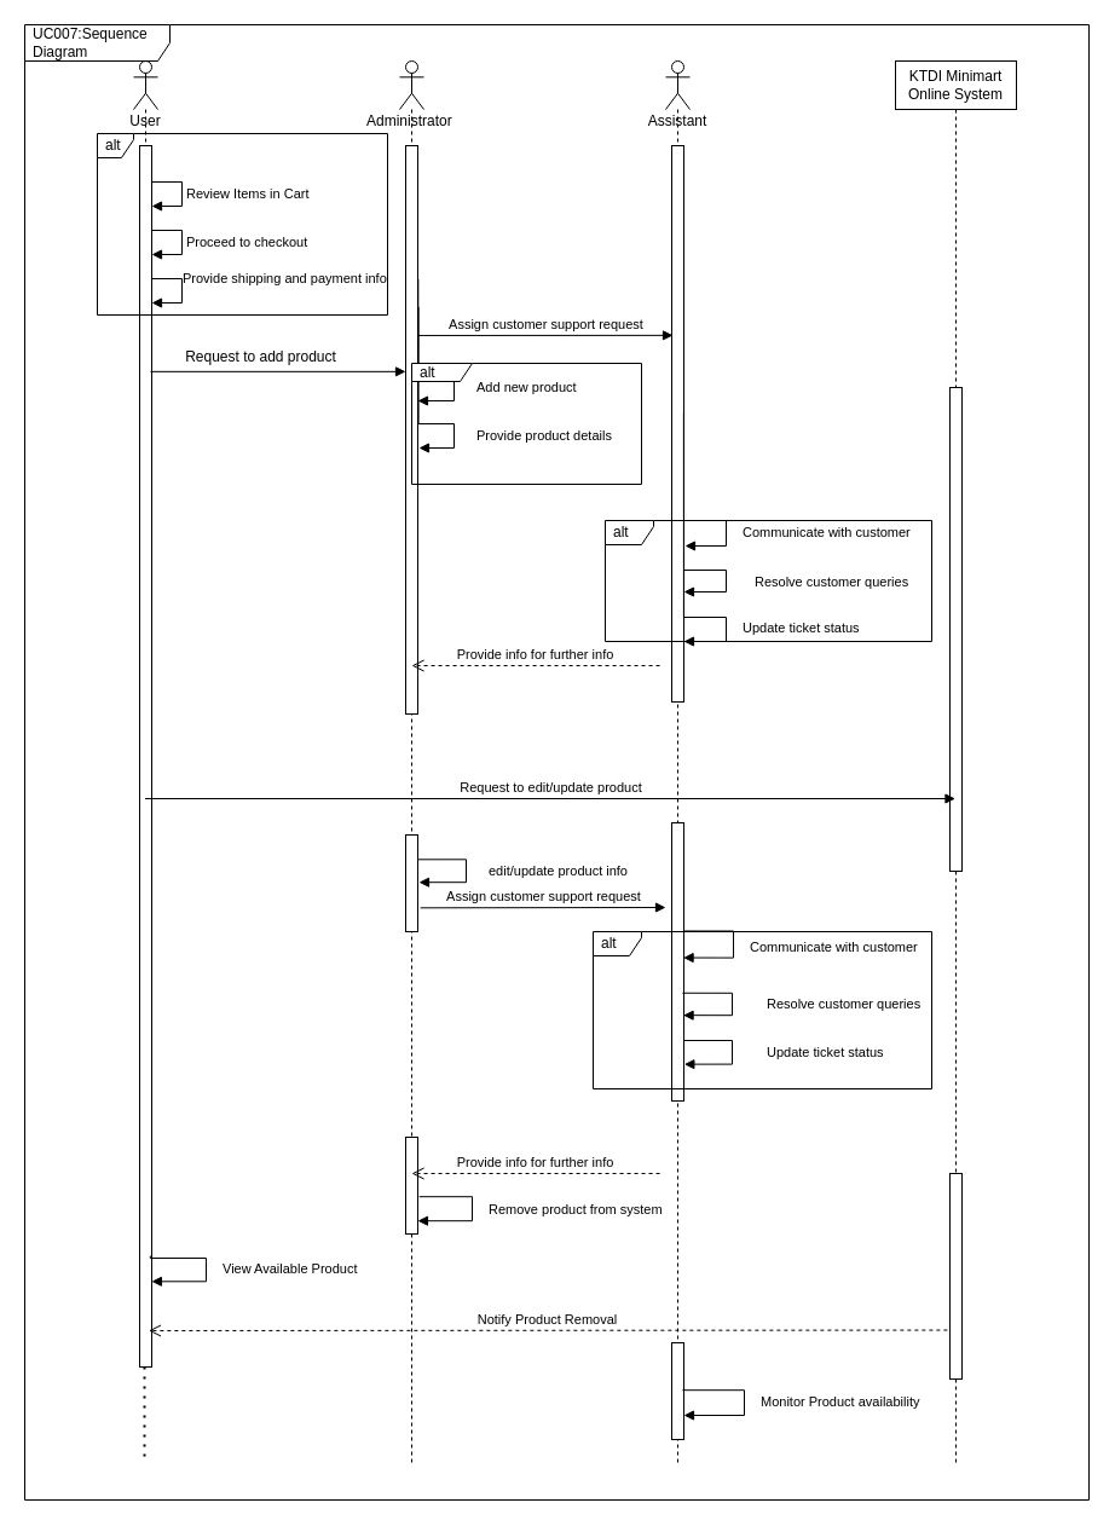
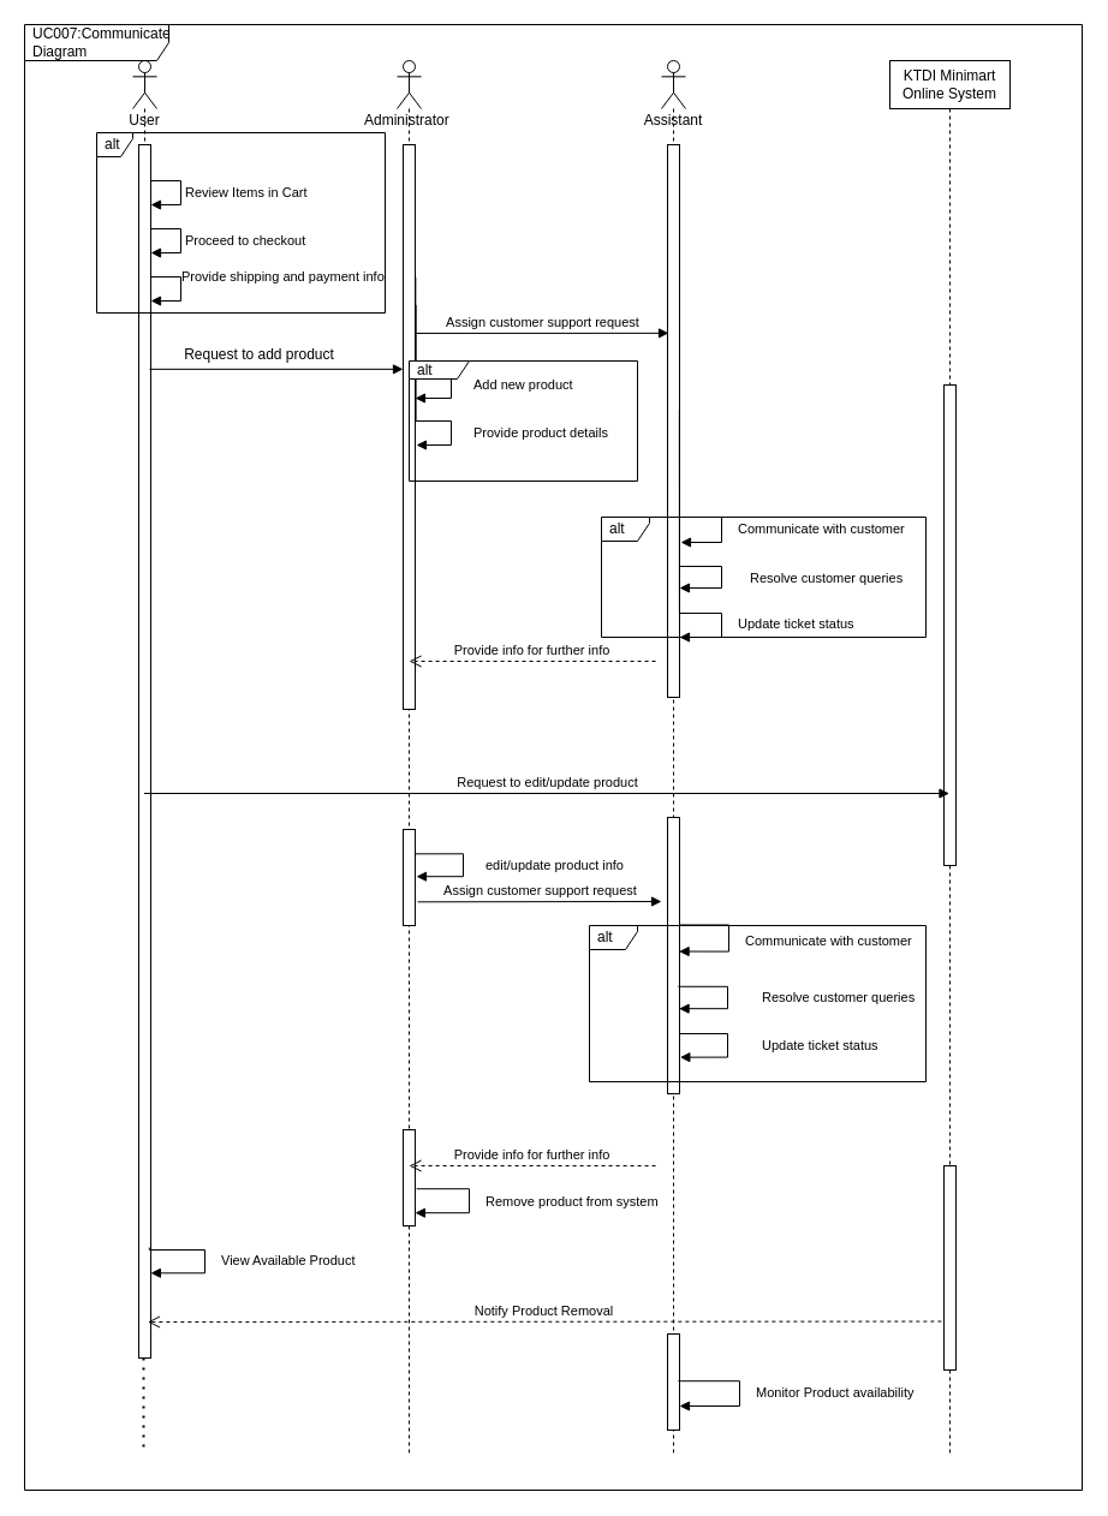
  <mxCell id="0" />
  <mxCell id="1" parent="0" />
  <mxCell id="2" value="User" style="shape=umlLifeline;participant=umlActor;perimeter=lifelinePerimeter;whiteSpace=wrap;html=1;container=1;collapsible=0;recursiveResize=0;verticalAlign=top;spacingTop=36;outlineConnect=0;" parent="1" vertex="1"><mxGeometry x="110" y="50" width="20" height="1080" as="geometry" /></mxCell>
  <mxCell id="3" value="" style="html=1;points=[];perimeter=orthogonalPerimeter;" parent="2" vertex="1"><mxGeometry x="5" y="70" width="10" height="1010" as="geometry" /></mxCell>
  <mxCell id="4" value="Proceed to checkout" style="edgeStyle=orthogonalEdgeStyle;html=1;align=left;spacingLeft=2;endArrow=block;rounded=0;entryX=1;entryY=0;" edge="1" parent="2"><mxGeometry relative="1" as="geometry"><mxPoint x="15" y="140" as="sourcePoint" /><Array as="points"><mxPoint x="40" y="140" /><mxPoint x="40" y="160" /></Array><mxPoint x="15" y="160" as="targetPoint" /></mxGeometry></mxCell>
  <mxCell id="5" value="View Available Product" style="edgeStyle=orthogonalEdgeStyle;html=1;align=left;spacingLeft=2;endArrow=block;rounded=0;entryX=0.989;entryY=0.93;entryDx=0;entryDy=0;entryPerimeter=0;exitX=0.878;exitY=0.909;exitDx=0;exitDy=0;exitPerimeter=0;" edge="1" parent="2" source="3" target="3"><mxGeometry x="0.034" y="10" relative="1" as="geometry"><mxPoint x="20" y="990" as="sourcePoint" /><Array as="points"><mxPoint x="14" y="990" /><mxPoint x="60" y="990" /><mxPoint x="60" y="1009" /></Array><mxPoint x="20.35" y="1009.64" as="targetPoint" /><mxPoint y="-1" as="offset" /></mxGeometry></mxCell>
  <mxCell id="6" value="KTDI Minimart Online System" style="shape=umlLifeline;perimeter=lifelinePerimeter;whiteSpace=wrap;html=1;container=1;collapsible=0;recursiveResize=0;outlineConnect=0;" parent="1" vertex="1"><mxGeometry x="740" y="50" width="100" height="1160" as="geometry" /></mxCell>
  <mxCell id="7" value="" style="html=1;points=[];perimeter=orthogonalPerimeter;" parent="6" vertex="1"><mxGeometry x="45" y="270" width="10" height="400" as="geometry" /></mxCell>
  <mxCell id="8" style="edgeStyle=none;html=1;" edge="1" parent="6" source="9" target="6"><mxGeometry relative="1" as="geometry" /></mxCell>
  <mxCell id="9" value="" style="html=1;points=[];perimeter=orthogonalPerimeter;" vertex="1" parent="6"><mxGeometry x="45" y="920" width="10" height="170" as="geometry" /></mxCell>
  <mxCell id="10" value="Request to edit/update product" style="html=1;verticalAlign=bottom;endArrow=block;" parent="1" source="2" edge="1" target="6"><mxGeometry width="80" relative="1" as="geometry"><mxPoint x="130" y="660" as="sourcePoint" /><mxPoint x="500" y="660" as="targetPoint" /><Array as="points"><mxPoint x="280.5" y="660" /><mxPoint x="420.5" y="660" /></Array></mxGeometry></mxCell>
  <mxCell id="11" value="Administrator&amp;nbsp;" style="shape=umlLifeline;participant=umlActor;perimeter=lifelinePerimeter;whiteSpace=wrap;html=1;container=1;collapsible=0;recursiveResize=0;verticalAlign=top;spacingTop=36;outlineConnect=0;" vertex="1" parent="1"><mxGeometry x="330" y="50" width="20" height="1160" as="geometry" /></mxCell>
  <mxCell id="12" value="" style="html=1;points=[];perimeter=orthogonalPerimeter;" vertex="1" parent="11"><mxGeometry x="5" y="70" width="10" height="470" as="geometry" /></mxCell>
  <mxCell id="13" value="Add new product" style="edgeStyle=orthogonalEdgeStyle;html=1;align=left;spacingLeft=2;endArrow=block;rounded=0;exitX=1.033;exitY=0.235;exitDx=0;exitDy=0;exitPerimeter=0;" edge="1" parent="11" source="12"><mxGeometry x="0.488" y="15" relative="1" as="geometry"><mxPoint x="20" y="260" as="sourcePoint" /><Array as="points"><mxPoint x="45" y="260" /><mxPoint x="45" y="281" /></Array><mxPoint x="15" y="281" as="targetPoint" /><mxPoint as="offset" /></mxGeometry></mxCell>
  <mxCell id="14" value="Provide product details" style="edgeStyle=orthogonalEdgeStyle;html=1;align=left;spacingLeft=2;endArrow=block;rounded=0;exitX=1.058;exitY=0.284;exitDx=0;exitDy=0;exitPerimeter=0;" edge="1" parent="11" source="12"><mxGeometry x="0.554" y="15" relative="1" as="geometry"><mxPoint x="20" y="300" as="sourcePoint" /><Array as="points"><mxPoint x="45" y="300" /><mxPoint x="45" y="320" /></Array><mxPoint x="16" y="320" as="targetPoint" /><mxPoint as="offset" /></mxGeometry></mxCell>
  <mxCell id="15" value="Provide info for further info" style="html=1;verticalAlign=bottom;endArrow=open;dashed=1;endSize=8;exitX=0.009;exitY=0.898;exitDx=0;exitDy=0;exitPerimeter=0;" edge="1" parent="11"><mxGeometry x="0.002" relative="1" as="geometry"><mxPoint x="215.09" y="500.0" as="sourcePoint" /><mxPoint x="10" y="500" as="targetPoint" /><mxPoint as="offset" /></mxGeometry></mxCell>
  <mxCell id="16" value="" style="html=1;points=[];perimeter=orthogonalPerimeter;" vertex="1" parent="11"><mxGeometry x="5" y="640" width="10" height="80" as="geometry" /></mxCell>
  <mxCell id="17" value="edit/update product info" style="edgeStyle=orthogonalEdgeStyle;html=1;align=left;spacingLeft=2;endArrow=block;rounded=0;exitX=0.989;exitY=0.254;exitDx=0;exitDy=0;exitPerimeter=0;entryX=1.1;entryY=0.49;entryDx=0;entryDy=0;entryPerimeter=0;" edge="1" parent="11" source="16" target="16"><mxGeometry x="0.016" y="15" relative="1" as="geometry"><mxPoint x="20" y="660" as="sourcePoint" /><Array as="points"><mxPoint x="55" y="660" /><mxPoint x="55" y="679" /></Array><mxPoint x="20" y="680" as="targetPoint" /><mxPoint as="offset" /></mxGeometry></mxCell>
  <mxCell id="18" value="" style="html=1;points=[];perimeter=orthogonalPerimeter;" vertex="1" parent="11"><mxGeometry x="5" y="890" width="10" height="80" as="geometry" /></mxCell>
  <mxCell id="19" value="Remove product from system" style="edgeStyle=orthogonalEdgeStyle;html=1;align=left;spacingLeft=2;endArrow=block;rounded=0;entryX=0.994;entryY=0.865;entryDx=0;entryDy=0;entryPerimeter=0;exitX=1.112;exitY=0.615;exitDx=0;exitDy=0;exitPerimeter=0;" edge="1" parent="11" source="18" target="18"><mxGeometry x="0.005" y="10" relative="1" as="geometry"><mxPoint x="20" y="940" as="sourcePoint" /><Array as="points"><mxPoint x="60" y="939" /><mxPoint x="60" y="959" /></Array><mxPoint x="20.35" y="959.64" as="targetPoint" /><mxPoint as="offset" /></mxGeometry></mxCell>
  <mxCell id="20" value="Assistant" style="shape=umlLifeline;participant=umlActor;perimeter=lifelinePerimeter;whiteSpace=wrap;html=1;container=1;collapsible=0;recursiveResize=0;verticalAlign=top;spacingTop=36;outlineConnect=0;" vertex="1" parent="1"><mxGeometry x="550" y="50" width="20" height="1160" as="geometry" /></mxCell>
  <mxCell id="21" value="" style="html=1;points=[];perimeter=orthogonalPerimeter;" vertex="1" parent="20"><mxGeometry x="5" y="70" width="10" height="460" as="geometry" /></mxCell>
  <mxCell id="22" value="Communicate with customer" style="edgeStyle=orthogonalEdgeStyle;html=1;align=left;spacingLeft=2;endArrow=block;rounded=0;" edge="1" parent="20"><mxGeometry x="0.032" y="10" relative="1" as="geometry"><mxPoint x="16" y="380" as="sourcePoint" /><Array as="points"><mxPoint x="14" y="380" /><mxPoint x="50" y="380" /><mxPoint x="50" y="401" /></Array><mxPoint x="16" y="401" as="targetPoint" /><mxPoint as="offset" /></mxGeometry></mxCell>
  <mxCell id="23" value="Resolve customer queries" style="edgeStyle=orthogonalEdgeStyle;html=1;align=left;spacingLeft=2;endArrow=block;rounded=0;" edge="1" parent="20"><mxGeometry x="0.318" y="20" relative="1" as="geometry"><mxPoint x="15" y="380" as="sourcePoint" /><Array as="points"><mxPoint x="50" y="421" /><mxPoint x="50" y="439" /></Array><mxPoint x="15" y="439" as="targetPoint" /><mxPoint y="1" as="offset" /></mxGeometry></mxCell>
  <mxCell id="24" value="Update ticket status" style="edgeStyle=orthogonalEdgeStyle;html=1;align=left;spacingLeft=2;endArrow=block;rounded=0;exitX=0.987;exitY=0.479;exitDx=0;exitDy=0;exitPerimeter=0;" edge="1" parent="20" source="21"><mxGeometry x="0.651" y="10" relative="1" as="geometry"><mxPoint x="20.0" y="460.0" as="sourcePoint" /><Array as="points"><mxPoint x="15" y="460" /><mxPoint x="50" y="460" /><mxPoint x="50" y="480" /></Array><mxPoint x="15" y="480" as="targetPoint" /><mxPoint as="offset" /></mxGeometry></mxCell>
  <mxCell id="25" value="" style="html=1;points=[];perimeter=orthogonalPerimeter;" vertex="1" parent="20"><mxGeometry x="5" y="630" width="10" height="230" as="geometry" /></mxCell>
  <mxCell id="26" value="Communicate with customer" style="edgeStyle=orthogonalEdgeStyle;html=1;align=left;spacingLeft=2;endArrow=block;rounded=0;exitX=1.035;exitY=0.389;exitDx=0;exitDy=0;exitPerimeter=0;entryX=0.958;entryY=0.485;entryDx=0;entryDy=0;entryPerimeter=0;" edge="1" parent="20" source="25" target="25"><mxGeometry x="0.032" y="10" relative="1" as="geometry"><mxPoint x="22" y="720" as="sourcePoint" /><Array as="points"><mxPoint x="56" y="720" /><mxPoint x="56" y="742" /></Array><mxPoint x="22" y="741.0" as="targetPoint" /><mxPoint as="offset" /></mxGeometry></mxCell>
  <mxCell id="27" value="Resolve customer queries" style="edgeStyle=orthogonalEdgeStyle;html=1;align=left;spacingLeft=2;endArrow=block;rounded=0;exitX=0.881;exitY=0.612;exitDx=0;exitDy=0;exitPerimeter=0;entryX=0.958;entryY=0.692;entryDx=0;entryDy=0;entryPerimeter=0;" edge="1" parent="20" source="25" target="25"><mxGeometry y="25" relative="1" as="geometry"><mxPoint x="20" y="771" as="sourcePoint" /><Array as="points"><mxPoint x="55" y="771" /><mxPoint x="55" y="789" /></Array><mxPoint x="20" y="789" as="targetPoint" /><mxPoint as="offset" /></mxGeometry></mxCell>
  <mxCell id="28" value="Update ticket status" style="edgeStyle=orthogonalEdgeStyle;html=1;align=left;spacingLeft=2;endArrow=block;rounded=0;entryX=1.035;entryY=0.868;entryDx=0;entryDy=0;entryPerimeter=0;" edge="1" parent="20" target="25"><mxGeometry x="0.005" y="25" relative="1" as="geometry"><mxPoint x="15" y="810" as="sourcePoint" /><Array as="points"><mxPoint x="55" y="810" /><mxPoint x="55" y="830" /></Array><mxPoint x="20.13" y="829.66" as="targetPoint" /><mxPoint as="offset" /></mxGeometry></mxCell>
  <mxCell id="29" value="" style="html=1;points=[];perimeter=orthogonalPerimeter;" vertex="1" parent="20"><mxGeometry x="5" y="1060" width="10" height="80" as="geometry" /></mxCell>
  <mxCell id="30" value="Monitor Product availability" style="edgeStyle=orthogonalEdgeStyle;html=1;align=left;spacingLeft=2;endArrow=block;rounded=0;exitX=0.887;exitY=0.49;exitDx=0;exitDy=0;exitPerimeter=0;" edge="1" parent="20" source="29" target="29"><mxGeometry x="0.005" y="10" relative="1" as="geometry"><mxPoint x="21.18" y="1100.04" as="sourcePoint" /><Array as="points"><mxPoint x="65" y="1099" /><mxPoint x="65" y="1120" /></Array><mxPoint x="20" y="1120.04" as="targetPoint" /><mxPoint as="offset" /></mxGeometry></mxCell>
  <mxCell id="31" value="Review Items in Cart" style="edgeStyle=orthogonalEdgeStyle;html=1;align=left;spacingLeft=2;endArrow=block;rounded=0;entryX=1;entryY=0;" edge="1" parent="1"><mxGeometry relative="1" as="geometry"><mxPoint x="125" y="150" as="sourcePoint" /><Array as="points"><mxPoint x="150" y="150" /><mxPoint x="150" y="170" /></Array><mxPoint x="125" y="170" as="targetPoint" /></mxGeometry></mxCell>
  <mxCell id="32" value="Provide shipping and payment info" style="edgeStyle=orthogonalEdgeStyle;html=1;align=left;spacingLeft=2;endArrow=block;rounded=0;exitX=1;exitY=0.136;exitDx=0;exitDy=0;exitPerimeter=0;" edge="1" parent="1" source="3"><mxGeometry x="0.002" relative="1" as="geometry"><mxPoint x="130" y="230" as="sourcePoint" /><Array as="points"><mxPoint x="150" y="230" /><mxPoint x="150" y="250" /></Array><mxPoint x="125" y="250" as="targetPoint" /><mxPoint as="offset" /></mxGeometry></mxCell>
  <mxCell id="33" value="" style="html=1;verticalAlign=bottom;endArrow=block;exitX=0.9;exitY=0.185;exitDx=0;exitDy=0;exitPerimeter=0;" edge="1" parent="1" source="3" target="12"><mxGeometry width="80" relative="1" as="geometry"><mxPoint x="130" y="270" as="sourcePoint" /><mxPoint x="340" y="270" as="targetPoint" /><mxPoint as="offset" /></mxGeometry></mxCell>
  <mxCell id="34" value="Request to add product" style="text;html=1;align=center;verticalAlign=middle;resizable=0;points=[];autosize=1;strokeColor=none;fillColor=none;" vertex="1" parent="1"><mxGeometry x="140" y="280" width="150" height="30" as="geometry" /></mxCell>
  <mxCell id="35" value="Assign customer support request" style="html=1;verticalAlign=bottom;endArrow=block;exitX=0.982;exitY=0.334;exitDx=0;exitDy=0;exitPerimeter=0;entryX=0.1;entryY=0.341;entryDx=0;entryDy=0;entryPerimeter=0;" edge="1" parent="1" source="12" target="21"><mxGeometry x="0.005" width="80" relative="1" as="geometry"><mxPoint x="435" y="390.34" as="sourcePoint" /><mxPoint x="540" y="277" as="targetPoint" /><mxPoint as="offset" /></mxGeometry></mxCell>
  <mxCell id="36" value="Assign customer support request" style="html=1;verticalAlign=bottom;endArrow=block;exitX=1.211;exitY=0.754;exitDx=0;exitDy=0;exitPerimeter=0;" edge="1" parent="1" source="16"><mxGeometry x="0.005" width="80" relative="1" as="geometry"><mxPoint x="350" y="750.12" as="sourcePoint" /><mxPoint x="550" y="750" as="targetPoint" /><mxPoint as="offset" /></mxGeometry></mxCell>
  <mxCell id="37" value="Provide info for further info" style="html=1;verticalAlign=bottom;endArrow=open;dashed=1;endSize=8;exitX=0.009;exitY=0.898;exitDx=0;exitDy=0;exitPerimeter=0;" edge="1" parent="1"><mxGeometry x="0.002" relative="1" as="geometry"><mxPoint x="545.09" y="970" as="sourcePoint" /><mxPoint x="340" y="970" as="targetPoint" /><mxPoint as="offset" /></mxGeometry></mxCell>
  <mxCell id="38" value="Notify Product Removal" style="html=1;verticalAlign=bottom;endArrow=open;dashed=1;endSize=8;exitX=-0.213;exitY=0.762;exitDx=0;exitDy=0;exitPerimeter=0;" edge="1" parent="1" source="9"><mxGeometry x="0.002" relative="1" as="geometry"><mxPoint x="790" y="1090" as="sourcePoint" /><mxPoint x="122.46" y="1100" as="targetPoint" /><mxPoint as="offset" /></mxGeometry></mxCell>
  <mxCell id="39" value="" style="endArrow=none;dashed=1;html=1;dashPattern=1 3;strokeWidth=2;" edge="1" parent="1"><mxGeometry width="50" height="50" relative="1" as="geometry"><mxPoint x="119" y="1130" as="sourcePoint" /><mxPoint x="119" y="1210" as="targetPoint" /></mxGeometry></mxCell>
  <mxCell id="40" value="alt" style="shape=umlFrame;whiteSpace=wrap;html=1;width=30;height=20;boundedLbl=1;verticalAlign=middle;align=left;spacingLeft=5;" vertex="1" parent="1"><mxGeometry x="80" y="110" width="240" height="150" as="geometry" /></mxCell>
  <mxCell id="41" value="alt" style="shape=umlFrame;whiteSpace=wrap;html=1;width=50;height=15;boundedLbl=1;verticalAlign=middle;align=left;spacingLeft=5;" vertex="1" parent="1"><mxGeometry x="340" y="300" width="190" height="100" as="geometry" /></mxCell>
  <mxCell id="42" value="alt" style="shape=umlFrame;whiteSpace=wrap;html=1;width=40;height=20;boundedLbl=1;verticalAlign=middle;align=left;spacingLeft=5;" vertex="1" parent="1"><mxGeometry x="500" y="430" width="270" height="100" as="geometry" /></mxCell>
  <mxCell id="43" value="alt" style="shape=umlFrame;whiteSpace=wrap;html=1;width=40;height=20;boundedLbl=1;verticalAlign=middle;align=left;spacingLeft=5;" vertex="1" parent="1"><mxGeometry x="490" y="770" width="280" height="130" as="geometry" /></mxCell>
- <mxCell id="44" value="UC007:Sequence Diagram" style="shape=umlFrame;whiteSpace=wrap;html=1;width=120;height=30;boundedLbl=1;verticalAlign=middle;align=left;spacingLeft=5;" vertex="1" parent="1"><mxGeometry x="20" y="20" width="880" height="1220" as="geometry" /></mxCell>
+ <mxCell id="44" value="UC007:Communicate Diagram" style="shape=umlFrame;whiteSpace=wrap;html=1;width=120;height=30;boundedLbl=1;verticalAlign=middle;align=left;spacingLeft=5;" vertex="1" parent="1"><mxGeometry x="20" y="20" width="880" height="1220" as="geometry" /></mxCell>
